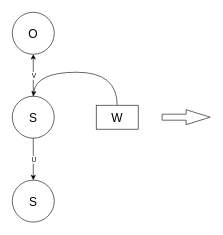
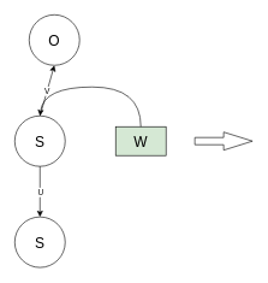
  <mxCell id="0" />
  <mxCell id="1" parent="0" />
  <mxCell id="2" value="S" style="ellipse;whiteSpace=wrap;html=1;aspect=fixed;fontSize=20;" vertex="1" parent="1"><mxGeometry x="20" y="160" width="70" height="70" as="geometry" /></mxCell>
- <mxCell id="3" value="O" style="ellipse;whiteSpace=wrap;html=1;aspect=fixed;fontSize=20;" vertex="1" parent="1"><mxGeometry x="20" y="20" width="70" height="70" as="geometry" /></mxCell>
+ <mxCell id="3" value="O" style="ellipse;whiteSpace=wrap;html=1;aspect=fixed;fontSize=20;" vertex="1" parent="1"><mxGeometry x="40" y="20" width="70" height="70" as="geometry" /></mxCell>
  <mxCell id="4" value="" style="endArrow=classic;html=1;rounded=0;entryX=0.5;entryY=1;entryDx=0;entryDy=0;exitX=0.5;exitY=0;exitDx=0;exitDy=0;fontSize=20;" edge="1" parent="1" source="2" target="3"><mxGeometry relative="1" as="geometry"><mxPoint x="10" y="130" as="sourcePoint" /><mxPoint x="110" y="130" as="targetPoint" /></mxGeometry></mxCell>
  <mxCell id="5" value="V" style="edgeLabel;resizable=0;html=1;;align=center;verticalAlign=middle;" connectable="0" vertex="1" parent="4"><mxGeometry relative="1" as="geometry" /></mxCell>
  <mxCell id="6" value="S" style="ellipse;whiteSpace=wrap;html=1;aspect=fixed;fontSize=20;" vertex="1" parent="1"><mxGeometry x="20" y="300" width="70" height="70" as="geometry" /></mxCell>
  <mxCell id="7" value="" style="endArrow=classic;html=1;rounded=0;exitX=0.5;exitY=1;exitDx=0;exitDy=0;entryX=0.5;entryY=0;entryDx=0;entryDy=0;fontSize=20;" edge="1" parent="1" source="2" target="6"><mxGeometry relative="1" as="geometry"><mxPoint x="20" y="270" as="sourcePoint" /><mxPoint x="120" y="270" as="targetPoint" /></mxGeometry></mxCell>
  <mxCell id="8" value="U" style="edgeLabel;resizable=0;html=1;;align=center;verticalAlign=middle;" connectable="0" vertex="1" parent="7"><mxGeometry relative="1" as="geometry" /></mxCell>
- <mxCell id="9" value="W" style="rounded=0;whiteSpace=wrap;html=1;fontSize=20;" vertex="1" parent="1"><mxGeometry x="160" y="175" width="70" height="40" as="geometry" /></mxCell>
+ <mxCell id="9" value="W" style="rounded=0;whiteSpace=wrap;html=1;fontSize=20;fillColor=#d5e8d4;" vertex="1" parent="1"><mxGeometry x="160" y="175" width="70" height="40" as="geometry" /></mxCell>
  <mxCell id="10" value="" style="html=1;shadow=0;dashed=0;align=center;verticalAlign=middle;shape=mxgraph.arrows2.arrow;dy=0.6;dx=40;notch=0;" vertex="1" parent="1"><mxGeometry x="270" y="182.5" width="80" height="25" as="geometry" /></mxCell>
  <mxCell id="11" value="" style="curved=1;endArrow=classic;html=1;rounded=0;exitX=0.5;exitY=0;exitDx=0;exitDy=0;entryX=0.5;entryY=0;entryDx=0;entryDy=0;" edge="1" parent="1" source="9" target="2"><mxGeometry width="50" height="50" relative="1" as="geometry"><mxPoint x="210" y="170" as="sourcePoint" /><mxPoint x="60" y="160" as="targetPoint" /><Array as="points"><mxPoint x="195" y="120" /><mxPoint x="60" y="120" /></Array></mxGeometry></mxCell>
